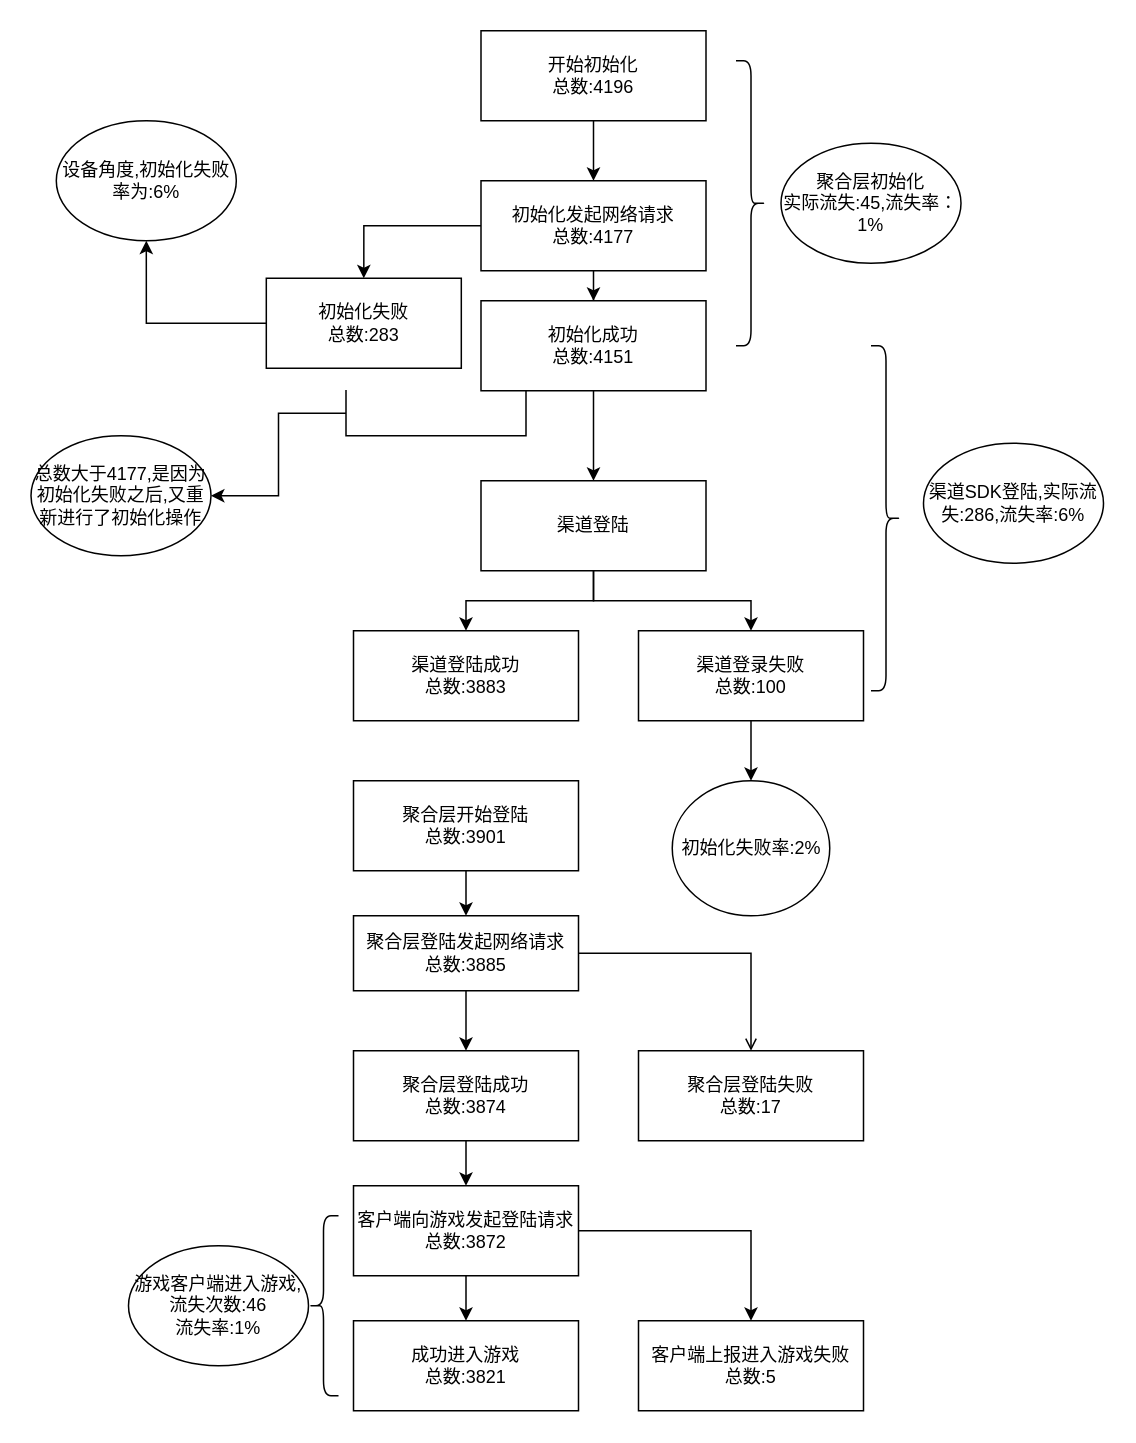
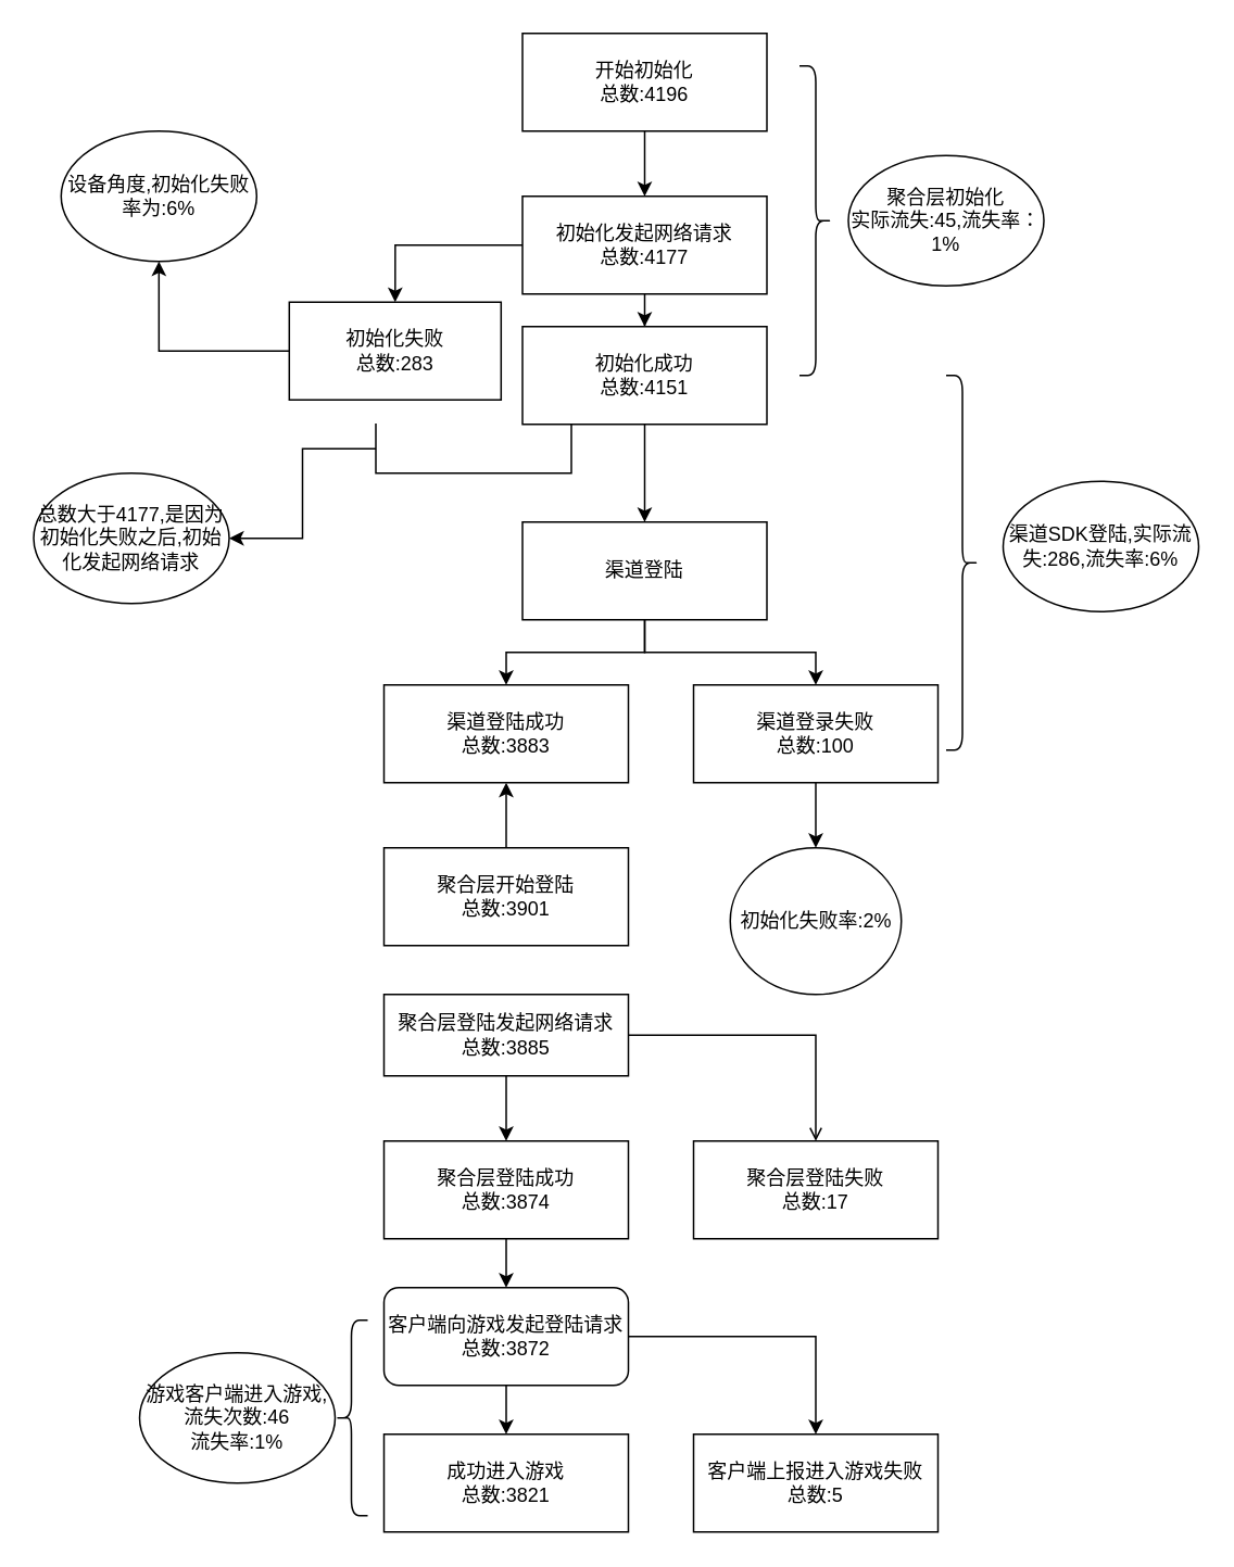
  <mxCell id="0" />
  <mxCell id="1" parent="0" />
  <mxCell id="2" style="edgeStyle=orthogonalEdgeStyle;rounded=0;orthogonalLoop=1;jettySize=auto;html=1;entryX=0.5;entryY=0;entryDx=0;entryDy=0;" edge="1" parent="1" source="3" target="6"><mxGeometry relative="1" as="geometry" /></mxCell>
  <mxCell id="3" value="开始初始化&lt;br&gt;总数:4196" style="rounded=0;whiteSpace=wrap;html=1;" vertex="1" parent="1"><mxGeometry x="320" y="20" width="150" height="60" as="geometry" /></mxCell>
  <mxCell id="4" style="edgeStyle=orthogonalEdgeStyle;rounded=0;orthogonalLoop=1;jettySize=auto;html=1;entryX=0.5;entryY=0;entryDx=0;entryDy=0;" edge="1" parent="1" source="6" target="8"><mxGeometry relative="1" as="geometry" /></mxCell>
  <mxCell id="5" style="edgeStyle=orthogonalEdgeStyle;rounded=0;orthogonalLoop=1;jettySize=auto;html=1;entryX=0.5;entryY=0;entryDx=0;entryDy=0;" edge="1" parent="1" source="6" target="10"><mxGeometry relative="1" as="geometry" /></mxCell>
  <mxCell id="6" value="初始化发起网络请求&lt;br&gt;总数:4177" style="rounded=0;whiteSpace=wrap;html=1;" vertex="1" parent="1"><mxGeometry x="320" y="120" width="150" height="60" as="geometry" /></mxCell>
  <mxCell id="7" style="edgeStyle=orthogonalEdgeStyle;rounded=0;orthogonalLoop=1;jettySize=auto;html=1;entryX=0.5;entryY=0;entryDx=0;entryDy=0;" edge="1" parent="1" source="8" target="13"><mxGeometry relative="1" as="geometry" /></mxCell>
  <mxCell id="8" value="初始化成功&lt;br&gt;总数:4151" style="rounded=0;whiteSpace=wrap;html=1;" vertex="1" parent="1"><mxGeometry x="320" y="200" width="150" height="60" as="geometry" /></mxCell>
  <mxCell id="9" style="edgeStyle=orthogonalEdgeStyle;rounded=0;orthogonalLoop=1;jettySize=auto;html=1;entryX=0.5;entryY=1;entryDx=0;entryDy=0;" edge="1" parent="1" source="10" target="36"><mxGeometry relative="1" as="geometry" /></mxCell>
  <mxCell id="10" value="初始化失败&lt;br&gt;总数:283" style="rounded=0;whiteSpace=wrap;html=1;" vertex="1" parent="1"><mxGeometry x="176.87" y="185" width="130" height="60" as="geometry" /></mxCell>
  <mxCell id="11" style="edgeStyle=orthogonalEdgeStyle;rounded=0;orthogonalLoop=1;jettySize=auto;html=1;entryX=0.5;entryY=0;entryDx=0;entryDy=0;" edge="1" parent="1" source="13" target="16"><mxGeometry relative="1" as="geometry" /></mxCell>
  <mxCell id="12" style="edgeStyle=orthogonalEdgeStyle;rounded=0;orthogonalLoop=1;jettySize=auto;html=1;" edge="1" parent="1" source="13" target="15"><mxGeometry relative="1" as="geometry" /></mxCell>
  <mxCell id="13" value="渠道登陆" style="rounded=0;whiteSpace=wrap;html=1;" vertex="1" parent="1"><mxGeometry x="320" y="320" width="150" height="60" as="geometry" /></mxCell>
  <mxCell id="14" style="edgeStyle=orthogonalEdgeStyle;rounded=0;orthogonalLoop=1;jettySize=auto;html=1;" edge="1" parent="1" source="15" target="17"><mxGeometry relative="1" as="geometry" /></mxCell>
  <mxCell id="15" value="渠道登录失败&lt;br&gt;总数:100" style="rounded=0;whiteSpace=wrap;html=1;" vertex="1" parent="1"><mxGeometry x="425" y="420" width="150" height="60" as="geometry" /></mxCell>
  <mxCell id="16" value="渠道登陆成功&lt;br&gt;总数:3883" style="rounded=0;whiteSpace=wrap;html=1;" vertex="1" parent="1"><mxGeometry x="235" y="420" width="150" height="60" as="geometry" /></mxCell>
  <mxCell id="17" value="&lt;div style=&quot;text-align: left&quot;&gt;初始化失败率:2%&lt;/div&gt;" style="ellipse;whiteSpace=wrap;html=1;" vertex="1" parent="1"><mxGeometry x="447.5" y="520" width="105" height="90" as="geometry" /></mxCell>
- <mxCell id="18" style="edgeStyle=orthogonalEdgeStyle;rounded=0;orthogonalLoop=1;jettySize=auto;html=1;" edge="1" parent="1" source="19" target="22"><mxGeometry relative="1" as="geometry" /></mxCell>
+ <mxCell id="18" style="edgeStyle=orthogonalEdgeStyle;rounded=0;orthogonalLoop=1;jettySize=auto;html=1;" edge="1" parent="1" source="19" target="16"><mxGeometry relative="1" as="geometry" /></mxCell>
  <mxCell id="19" value="聚合层开始登陆&lt;br&gt;总数:3901" style="rounded=0;whiteSpace=wrap;html=1;" vertex="1" parent="1"><mxGeometry x="235" y="520" width="150" height="60" as="geometry" /></mxCell>
  <mxCell id="20" style="edgeStyle=orthogonalEdgeStyle;rounded=0;orthogonalLoop=1;jettySize=auto;html=1;entryX=0.5;entryY=0;entryDx=0;entryDy=0;" edge="1" parent="1" source="22" target="24"><mxGeometry relative="1" as="geometry" /></mxCell>
  <mxCell id="21" style="edgeStyle=orthogonalEdgeStyle;rounded=0;orthogonalLoop=1;jettySize=auto;html=1;endArrow=open;" edge="1" parent="1" source="22" target="25"><mxGeometry relative="1" as="geometry" /></mxCell>
  <mxCell id="22" value="聚合层登陆发起网络请求&lt;br&gt;总数:3885" style="rounded=0;whiteSpace=wrap;html=1;" vertex="1" parent="1"><mxGeometry x="235" y="610" width="150" height="50" as="geometry" /></mxCell>
  <mxCell id="23" style="edgeStyle=orthogonalEdgeStyle;rounded=0;orthogonalLoop=1;jettySize=auto;html=1;entryX=0.5;entryY=0;entryDx=0;entryDy=0;" edge="1" parent="1" source="24" target="28"><mxGeometry relative="1" as="geometry" /></mxCell>
  <mxCell id="24" value="聚合层登陆成功&lt;br&gt;总数:3874" style="rounded=0;whiteSpace=wrap;html=1;" vertex="1" parent="1"><mxGeometry x="235" y="700" width="150" height="60" as="geometry" /></mxCell>
  <mxCell id="25" value="聚合层登陆失败&lt;br&gt;总数:17" style="rounded=0;whiteSpace=wrap;html=1;" vertex="1" parent="1"><mxGeometry x="425" y="700" width="150" height="60" as="geometry" /></mxCell>
  <mxCell id="26" style="edgeStyle=orthogonalEdgeStyle;rounded=0;orthogonalLoop=1;jettySize=auto;html=1;entryX=0.5;entryY=0;entryDx=0;entryDy=0;" edge="1" parent="1" source="28" target="29"><mxGeometry relative="1" as="geometry" /></mxCell>
  <mxCell id="27" style="edgeStyle=orthogonalEdgeStyle;rounded=0;orthogonalLoop=1;jettySize=auto;html=1;" edge="1" parent="1" source="28" target="30"><mxGeometry relative="1" as="geometry" /></mxCell>
- <mxCell id="28" value="客户端向游戏发起登陆请求&lt;br&gt;总数:3872" style="rounded=0;whiteSpace=wrap;html=1;" vertex="1" parent="1"><mxGeometry x="235" y="790" width="150" height="60" as="geometry" /></mxCell>
+ <mxCell id="28" value="客户端向游戏发起登陆请求&lt;br&gt;总数:3872" style="whiteSpace=wrap;html=1;rounded=1;" vertex="1" parent="1"><mxGeometry x="235" y="790" width="150" height="60" as="geometry" /></mxCell>
  <mxCell id="29" value="成功进入游戏&lt;br&gt;总数:3821" style="rounded=0;whiteSpace=wrap;html=1;" vertex="1" parent="1"><mxGeometry x="235" y="880" width="150" height="60" as="geometry" /></mxCell>
  <mxCell id="30" value="客户端上报进入游戏失败&lt;br&gt;总数:5" style="rounded=0;whiteSpace=wrap;html=1;" vertex="1" parent="1"><mxGeometry x="425" y="880" width="150" height="60" as="geometry" /></mxCell>
  <mxCell id="31" value="" style="shape=curlyBracket;whiteSpace=wrap;html=1;rounded=1;" vertex="1" parent="1"><mxGeometry x="205" y="810" width="20" height="120" as="geometry" /></mxCell>
  <mxCell id="32" value="游戏客户端进入游戏,流失次数:46&lt;br&gt;流失率:1%" style="ellipse;whiteSpace=wrap;html=1;" vertex="1" parent="1"><mxGeometry x="85" y="830" width="120" height="80" as="geometry" /></mxCell>
- <mxCell id="33" value="总数大于4177,是因为初始化失败之后,又重新进行了初始化操作" style="ellipse;whiteSpace=wrap;html=1;" vertex="1" parent="1"><mxGeometry x="20" y="290" width="120" height="80" as="geometry" /></mxCell>
+ <mxCell id="33" value="总数大于4177,是因为初始化失败之后,初始化发起网络请求" style="ellipse;whiteSpace=wrap;html=1;" vertex="1" parent="1"><mxGeometry x="20" y="290" width="120" height="80" as="geometry" /></mxCell>
  <mxCell id="34" style="edgeStyle=orthogonalEdgeStyle;rounded=0;orthogonalLoop=1;jettySize=auto;html=1;" edge="1" parent="1" source="35" target="33"><mxGeometry relative="1" as="geometry" /></mxCell>
  <mxCell id="35" value="" style="shape=partialRectangle;whiteSpace=wrap;html=1;bottom=1;right=1;left=1;top=0;fillColor=none;routingCenterX=-0.5;" vertex="1" parent="1"><mxGeometry x="230" y="260" width="120" height="30" as="geometry" /></mxCell>
  <mxCell id="36" value="设备角度,初始化失败率为:6%" style="ellipse;whiteSpace=wrap;html=1;" vertex="1" parent="1"><mxGeometry x="36.87" y="80" width="120" height="80" as="geometry" /></mxCell>
  <mxCell id="37" value="" style="shape=curlyBracket;whiteSpace=wrap;html=1;rounded=1;rotation=-180;" vertex="1" parent="1"><mxGeometry x="580" y="229.99" width="20" height="229.99" as="geometry" /></mxCell>
  <mxCell id="38" value="渠道SDK登陆,实际流失:286,流失率:6%" style="ellipse;whiteSpace=wrap;html=1;" vertex="1" parent="1"><mxGeometry x="615" y="295" width="120" height="80" as="geometry" /></mxCell>
  <mxCell id="39" value="" style="shape=curlyBracket;whiteSpace=wrap;html=1;rounded=1;rotation=-180;" vertex="1" parent="1"><mxGeometry x="490" y="40" width="20" height="190" as="geometry" /></mxCell>
  <mxCell id="40" value="聚合层初始化&lt;br&gt;实际流失:45,流失率：1%" style="ellipse;whiteSpace=wrap;html=1;" vertex="1" parent="1"><mxGeometry x="520" y="95" width="120" height="80" as="geometry" /></mxCell>
